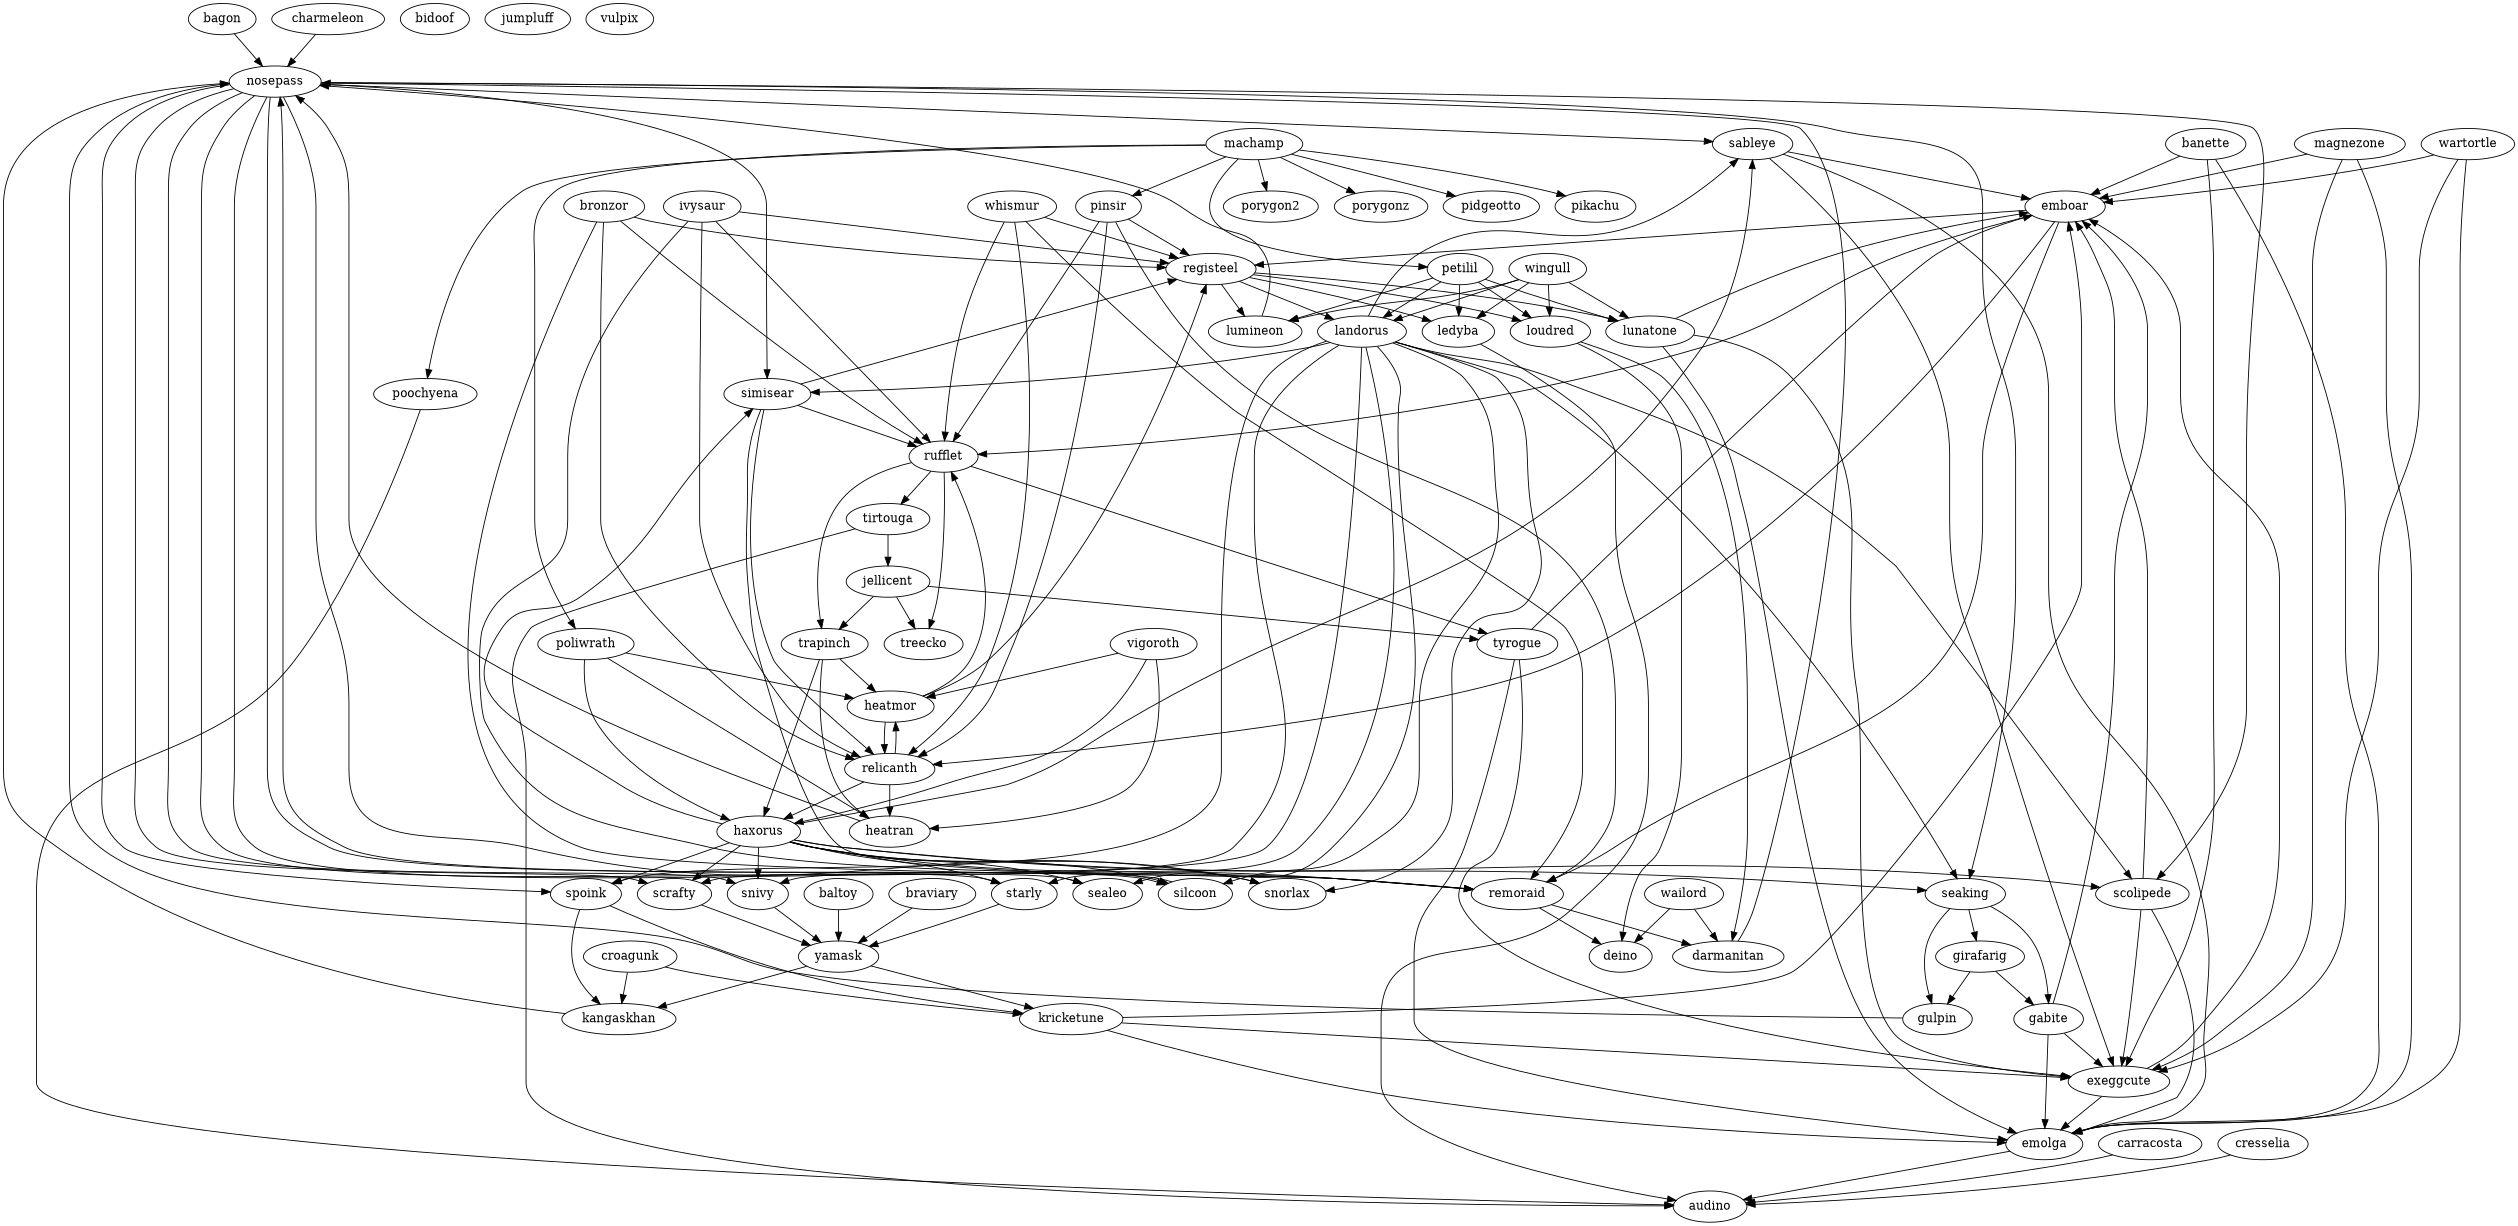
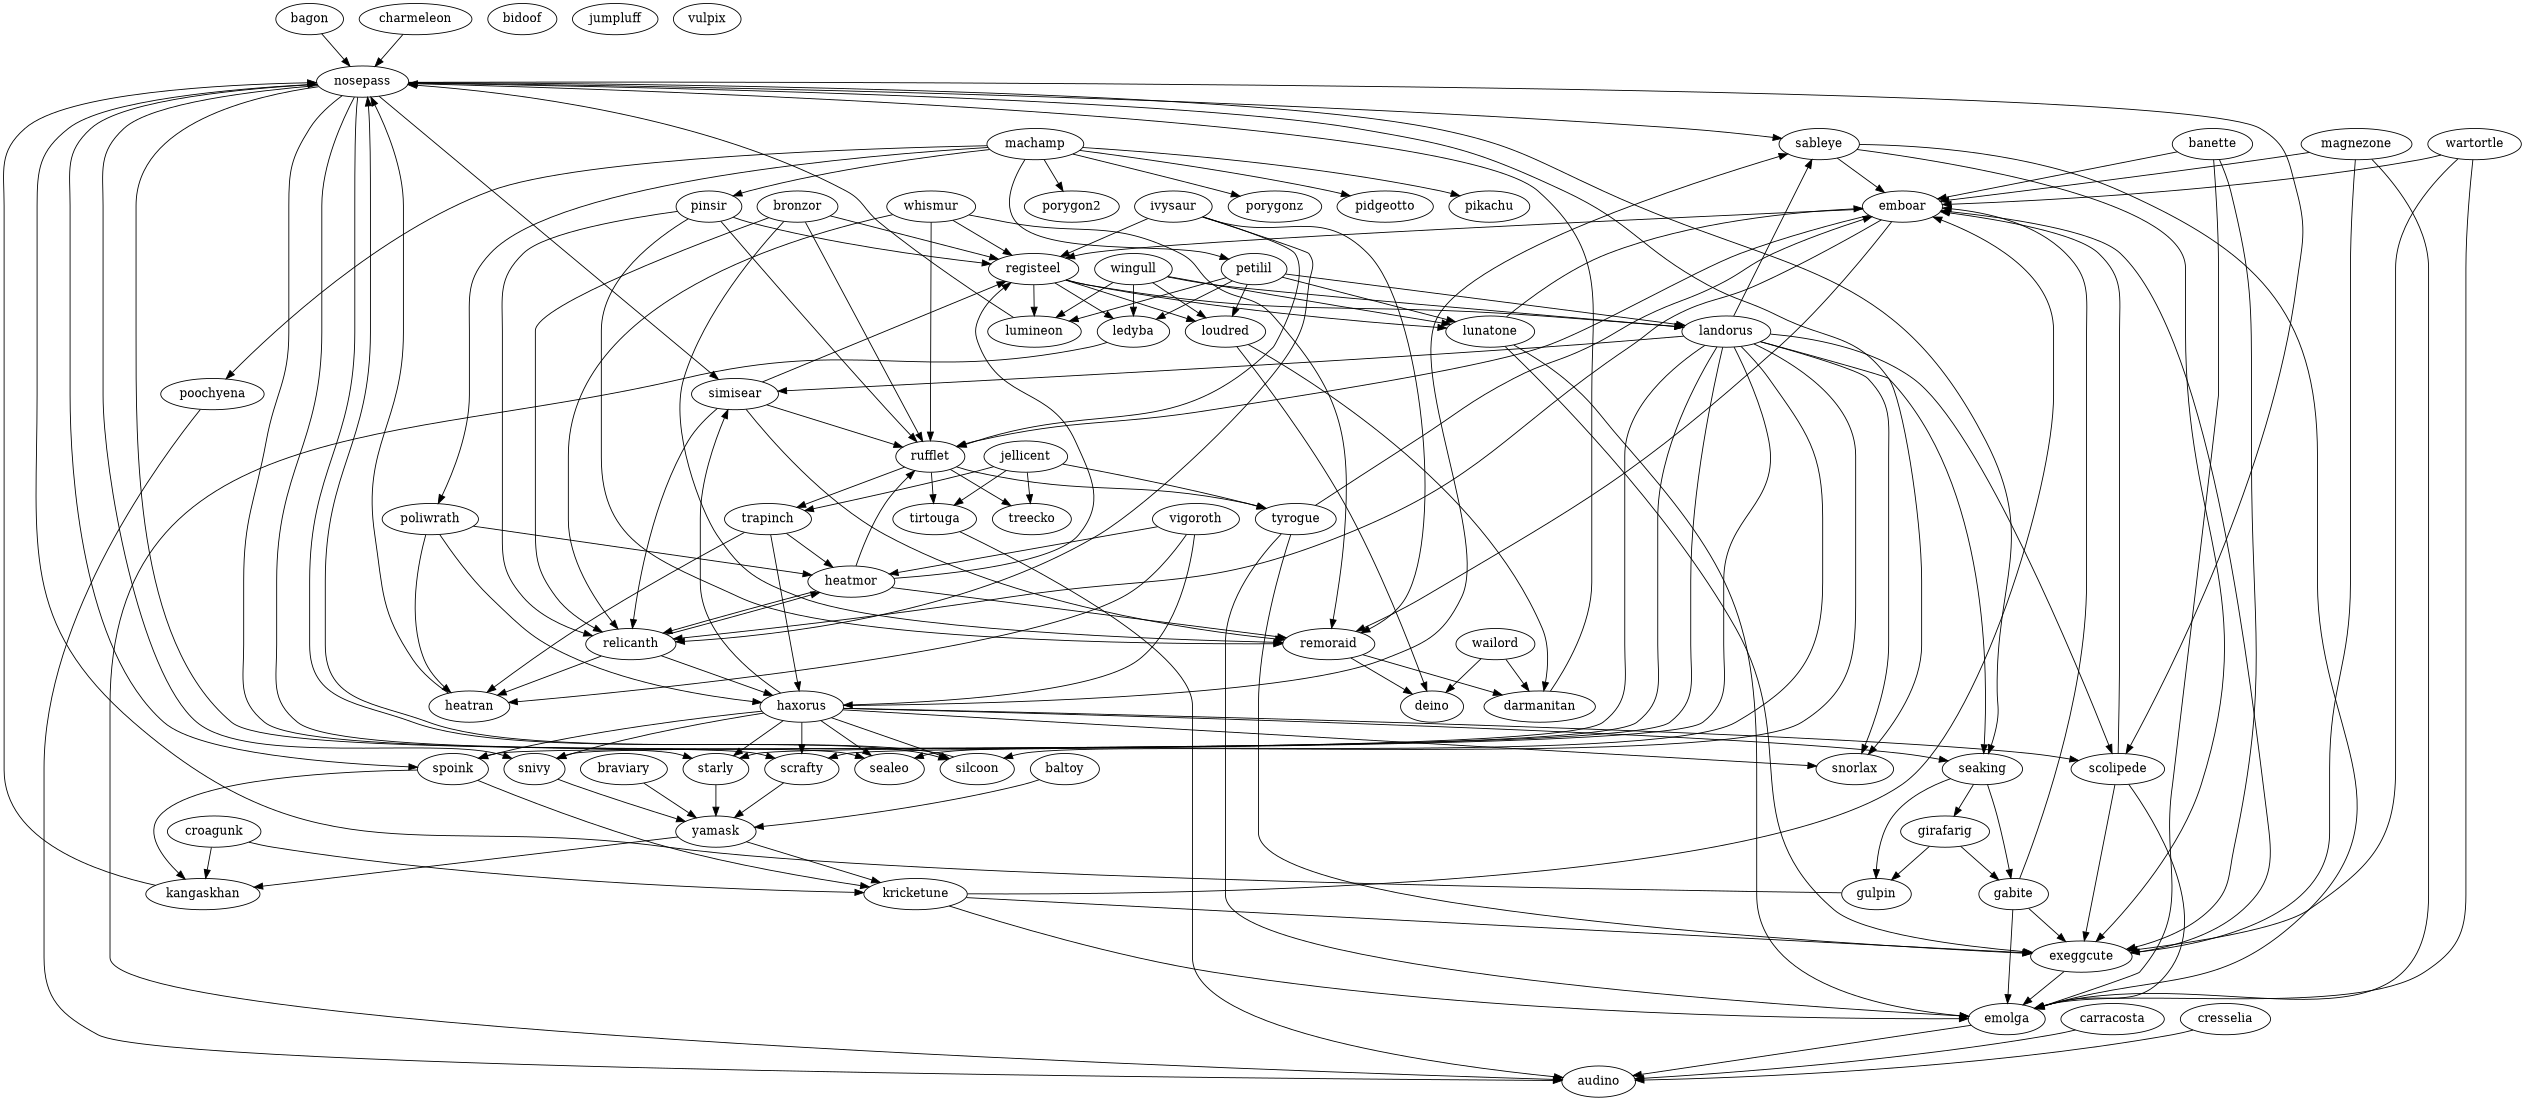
  digraph {
    bagon
    nosepass
    sableye
    scolipede
    scrafty
    seaking
    sealeo
    silcoon
    simisear
    snivy
    snorlax
    spoink
    starly
    emboar
    emolga
    exeggcute
    yamask
    gabite
    girafarig
    gulpin
    registeel
    relicanth
    remoraid
    rufflet
    kangaskhan
    kricketune
    baltoy
    banette
    audino
    landorus
    ledyba
    loudred
    lumineon
    lunatone
    haxorus
    heatmor
    heatran
    darmanitan
    deino
    tirtouga
    trapinch
    treecko
    tyrogue
    bidoof
    braviary
    bronzor
    carracosta
    charmeleon
    cresselia
    croagunk
    ivysaur
    jellicent
    jumpluff
    machamp
    petilil
    pidgeotto
    pikachu
    pinsir
    poliwrath
    poochyena
    porygon2
    porygonz
    magnezone
    vigoroth
    vulpix
    wailord
    wartortle
    whismur
    wingull
    bagon -> nosepass
    nosepass -> sableye
    nosepass -> scolipede
    nosepass -> scrafty
    nosepass -> seaking
    nosepass -> sealeo
    nosepass -> silcoon
    nosepass -> simisear
    nosepass -> snivy
    nosepass -> snorlax
    nosepass -> spoink
    nosepass -> starly
    sableye -> emboar
    sableye -> emolga
    sableye -> exeggcute
    scolipede -> emboar
    scolipede -> emolga
    scolipede -> exeggcute
    scrafty -> yamask
    seaking -> gabite
    seaking -> girafarig
    seaking -> gulpin
    silcoon -> nosepass
    simisear -> registeel
    simisear -> relicanth
    simisear -> remoraid
    simisear -> rufflet
    snivy -> yamask
    spoink -> kangaskhan
    spoink -> kricketune
    starly -> yamask
    emboar -> registeel
    emboar -> relicanth
    emboar -> remoraid
    emboar -> rufflet
    emolga -> audino
    exeggcute -> emboar
    exeggcute -> emolga
    yamask -> kangaskhan
    yamask -> kricketune
    gabite -> emboar
    gabite -> emolga
    gabite -> exeggcute
    girafarig -> gabite
    girafarig -> gulpin
    gulpin -> nosepass
    registeel -> landorus
    registeel -> ledyba
    registeel -> loudred
    registeel -> lumineon
    registeel -> lunatone
    relicanth -> haxorus
    relicanth -> heatmor
    relicanth -> heatran
    remoraid -> darmanitan
    remoraid -> deino
    rufflet -> tirtouga
    rufflet -> trapinch
    rufflet -> treecko
    rufflet -> tyrogue
    kangaskhan -> nosepass
    kricketune -> emboar
    kricketune -> emolga
    kricketune -> exeggcute
    baltoy -> yamask
    banette -> emboar
    banette -> emolga
    banette -> exeggcute
    landorus -> sableye
    landorus -> scolipede
    landorus -> scrafty
    landorus -> seaking
    landorus -> sealeo
    landorus -> silcoon
    landorus -> simisear
    landorus -> snivy
    landorus -> snorlax
    landorus -> spoink
    landorus -> starly
    ledyba -> audino
    loudred -> darmanitan
    loudred -> deino
    lumineon -> nosepass
    lunatone -> emboar
    lunatone -> emolga
    lunatone -> exeggcute
    haxorus -> sableye
    haxorus -> scolipede
    haxorus -> scrafty
    haxorus -> seaking
    haxorus -> sealeo
    haxorus -> silcoon
    haxorus -> simisear
    haxorus -> snivy
    haxorus -> snorlax
    haxorus -> spoink
    haxorus -> starly
    heatmor -> registeel
    heatmor -> relicanth
-   haxorus -> remoraid
+   heatmor -> remoraid
    heatmor -> rufflet
    heatran -> nosepass
    darmanitan -> nosepass
    tirtouga -> audino
    trapinch -> haxorus
    trapinch -> heatmor
    trapinch -> heatran
    tyrogue -> emboar
    tyrogue -> emolga
    tyrogue -> exeggcute
    braviary -> yamask
    bronzor -> registeel
    bronzor -> relicanth
    bronzor -> remoraid
    bronzor -> rufflet
    carracosta -> audino
    charmeleon -> nosepass
    cresselia -> audino
    croagunk -> kangaskhan
    croagunk -> kricketune
    ivysaur -> registeel
    ivysaur -> relicanth
    ivysaur -> remoraid
    ivysaur -> rufflet
-   tirtouga -> jellicent
+   jellicent -> tirtouga
    jellicent -> trapinch
    jellicent -> treecko
    jellicent -> tyrogue
    machamp -> petilil
    machamp -> pidgeotto
    machamp -> pikachu
    machamp -> pinsir
    machamp -> poliwrath
    machamp -> poochyena
    machamp -> porygon2
    machamp -> porygonz
    petilil -> landorus
    petilil -> ledyba
    petilil -> loudred
    petilil -> lumineon
    petilil -> lunatone
    pinsir -> registeel
    pinsir -> relicanth
    pinsir -> remoraid
    pinsir -> rufflet
    poliwrath -> haxorus
    poliwrath -> heatmor
    poliwrath -> heatran
    poochyena -> audino
    magnezone -> emboar
    magnezone -> emolga
    magnezone -> exeggcute
    vigoroth -> haxorus
    vigoroth -> heatmor
    vigoroth -> heatran
    wailord -> darmanitan
    wailord -> deino
    wartortle -> emboar
    wartortle -> emolga
    wartortle -> exeggcute
    whismur -> registeel
    whismur -> relicanth
    whismur -> remoraid
    whismur -> rufflet
    wingull -> landorus
    wingull -> ledyba
    wingull -> loudred
    wingull -> lumineon
    wingull -> lunatone
  }
